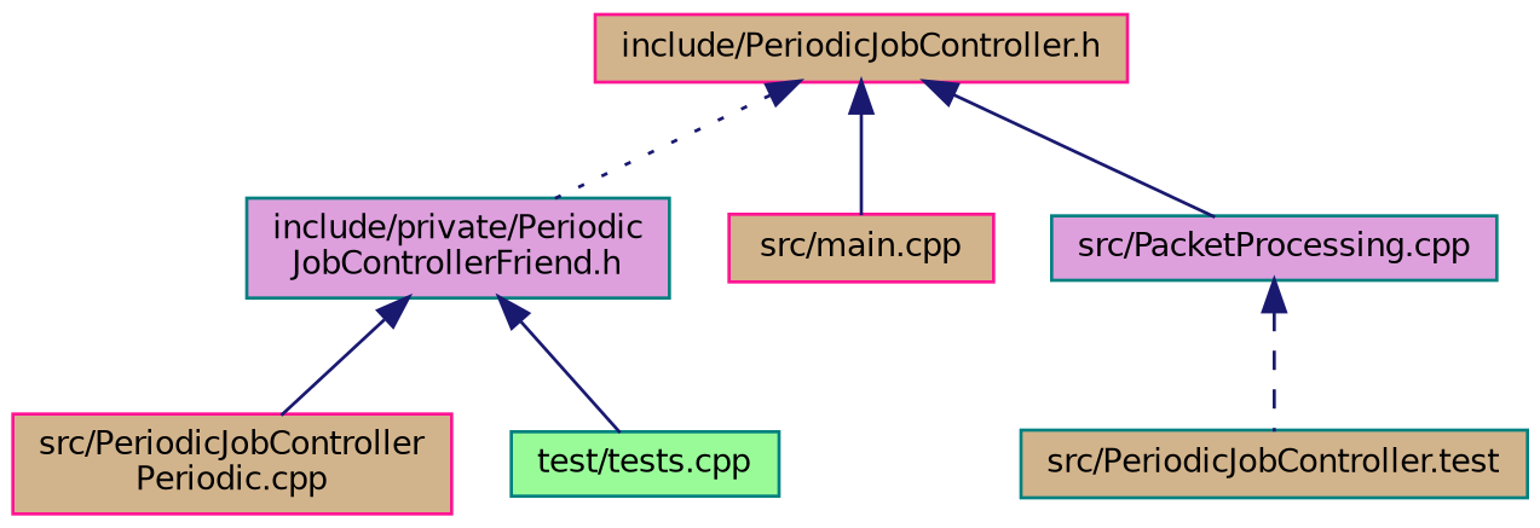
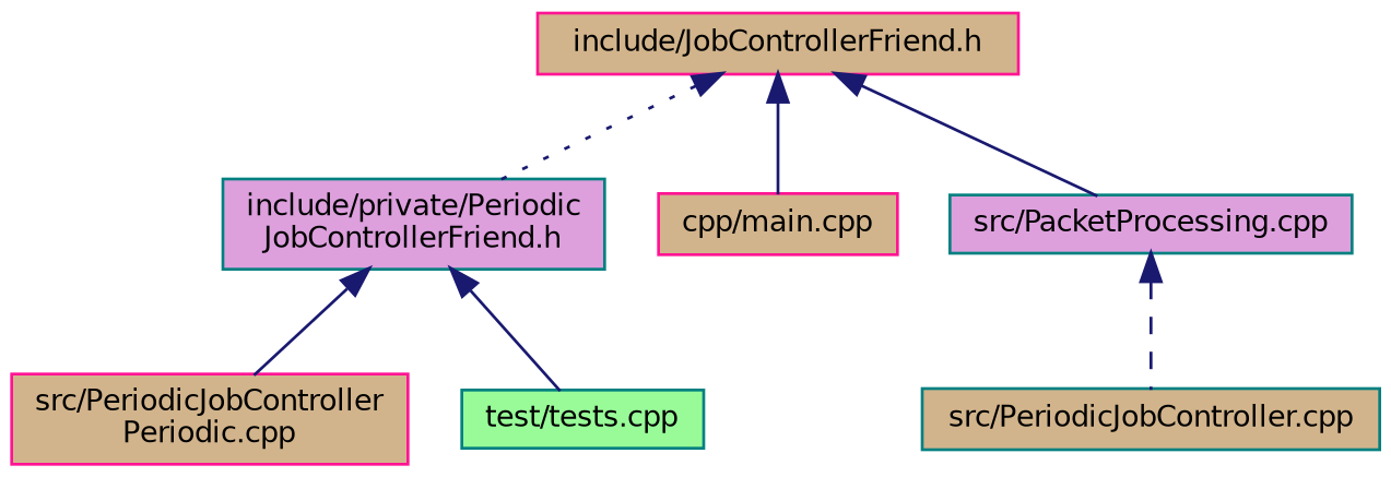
  digraph {
    node [color=teal fillcolor=tan fontname=Helvetica fontsize=10 shape=record style=filled]
    edge [color=midnightblue dir=back fontname=Helvetica fontsize=10 labelfontname=Helvetica labelfontsize=10 style=solid]
-   n1 [color=deeppink fontcolor=black height=0.2 label="include/PeriodicJobController.h" width=0.4]
+   n1 [color=deeppink fontcolor=black height=0.2 label="include/JobControllerFriend.h" width=0.4]
    n2 [fillcolor=plum height=0.2 label="include/private/Periodic\lJobControllerFriend.h" width=0.4]
-   n3 [color=deeppink height=0.2 label="src/main.cpp" width=0.4]
+   n3 [color=deeppink height=0.2 label="cpp/main.cpp" width=0.4]
    n4 [fillcolor=plum height=0.2 label="src/PacketProcessing.cpp" width=0.4]
    n5 [color=deeppink height=0.2 label="src/PeriodicJobController\lPeriodic.cpp" width=0.4]
    n6 [fillcolor=palegreen height=0.2 label="test/tests.cpp" width=0.4]
-   n7 [height=0.2 label="src/PeriodicJobController.test" width=0.4]
+   n7 [height=0.2 label="src/PeriodicJobController.cpp" width=0.4]
    n1 -> n2 [style=dotted]
    n1 -> n3
    n1 -> n4
    n2 -> n5
    n2 -> n6
    n4 -> n7 [style=dashed]
  }
